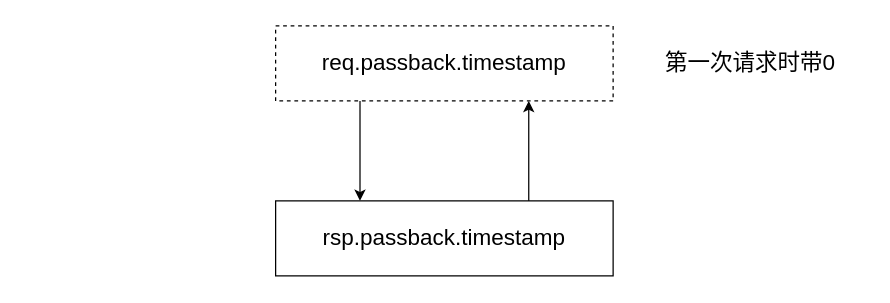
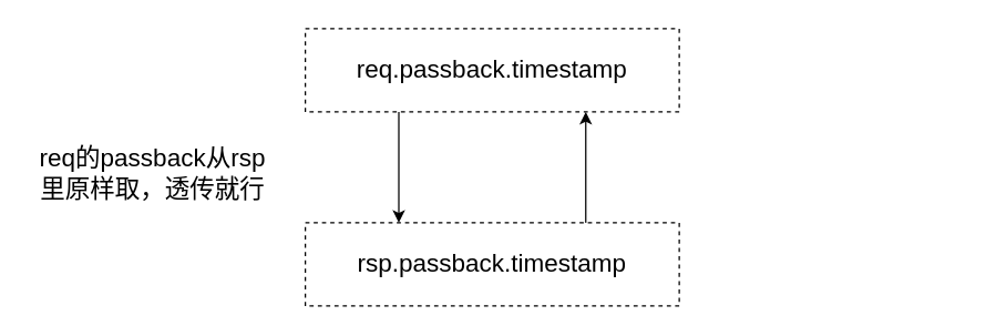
  <mxCell id="0" />
  <mxCell id="1" parent="0" />
  <mxCell id="2" style="edgeStyle=orthogonalEdgeStyle;rounded=0;orthogonalLoop=1;jettySize=auto;html=1;exitX=0.25;exitY=1;exitDx=0;exitDy=0;entryX=0.25;entryY=0;entryDx=0;entryDy=0;fontSize=18;" edge="1" parent="1" source="3" target="5"><mxGeometry relative="1" as="geometry" /></mxCell>
  <mxCell id="3" value="&lt;font style=&quot;font-size: 18px;&quot;&gt;req.passback.timestamp&lt;/font&gt;" style="rounded=0;whiteSpace=wrap;html=1;dashed=1;" vertex="1" parent="1"><mxGeometry x="220" y="20" width="270" height="60" as="geometry" /></mxCell>
  <mxCell id="4" style="edgeStyle=orthogonalEdgeStyle;rounded=0;orthogonalLoop=1;jettySize=auto;html=1;exitX=0.75;exitY=0;exitDx=0;exitDy=0;entryX=0.75;entryY=1;entryDx=0;entryDy=0;fontSize=18;" edge="1" parent="1" source="5" target="3"><mxGeometry relative="1" as="geometry" /></mxCell>
- <mxCell id="5" value="&lt;font style=&quot;font-size: 18px;&quot;&gt;rsp.passback.timestamp&lt;/font&gt;" style="rounded=0;whiteSpace=wrap;html=1;" vertex="1" parent="1"><mxGeometry x="220" y="160" width="270" height="60" as="geometry" /></mxCell>
- <mxCell id="6" value="第一次请求时带0" style="text;html=1;strokeColor=none;fillColor=none;align=center;verticalAlign=middle;whiteSpace=wrap;rounded=0;fontSize=18;" vertex="1" parent="1"><mxGeometry x="510" y="25" width="180" height="50" as="geometry" /></mxCell>
+ <mxCell id="5" value="&lt;font style=&quot;font-size: 18px;&quot;&gt;rsp.passback.timestamp&lt;/font&gt;" style="rounded=0;whiteSpace=wrap;html=1;dashed=1;" vertex="1" parent="1"><mxGeometry x="220" y="160" width="270" height="60" as="geometry" /></mxCell>
+ <mxCell id="7" value="req的passback从rsp里原样取，透传就行" style="text;html=1;strokeColor=none;fillColor=none;align=center;verticalAlign=middle;whiteSpace=wrap;rounded=0;fontSize=18;" vertex="1" parent="1"><mxGeometry x="20" y="90" width="180" height="70" as="geometry" /></mxCell>
